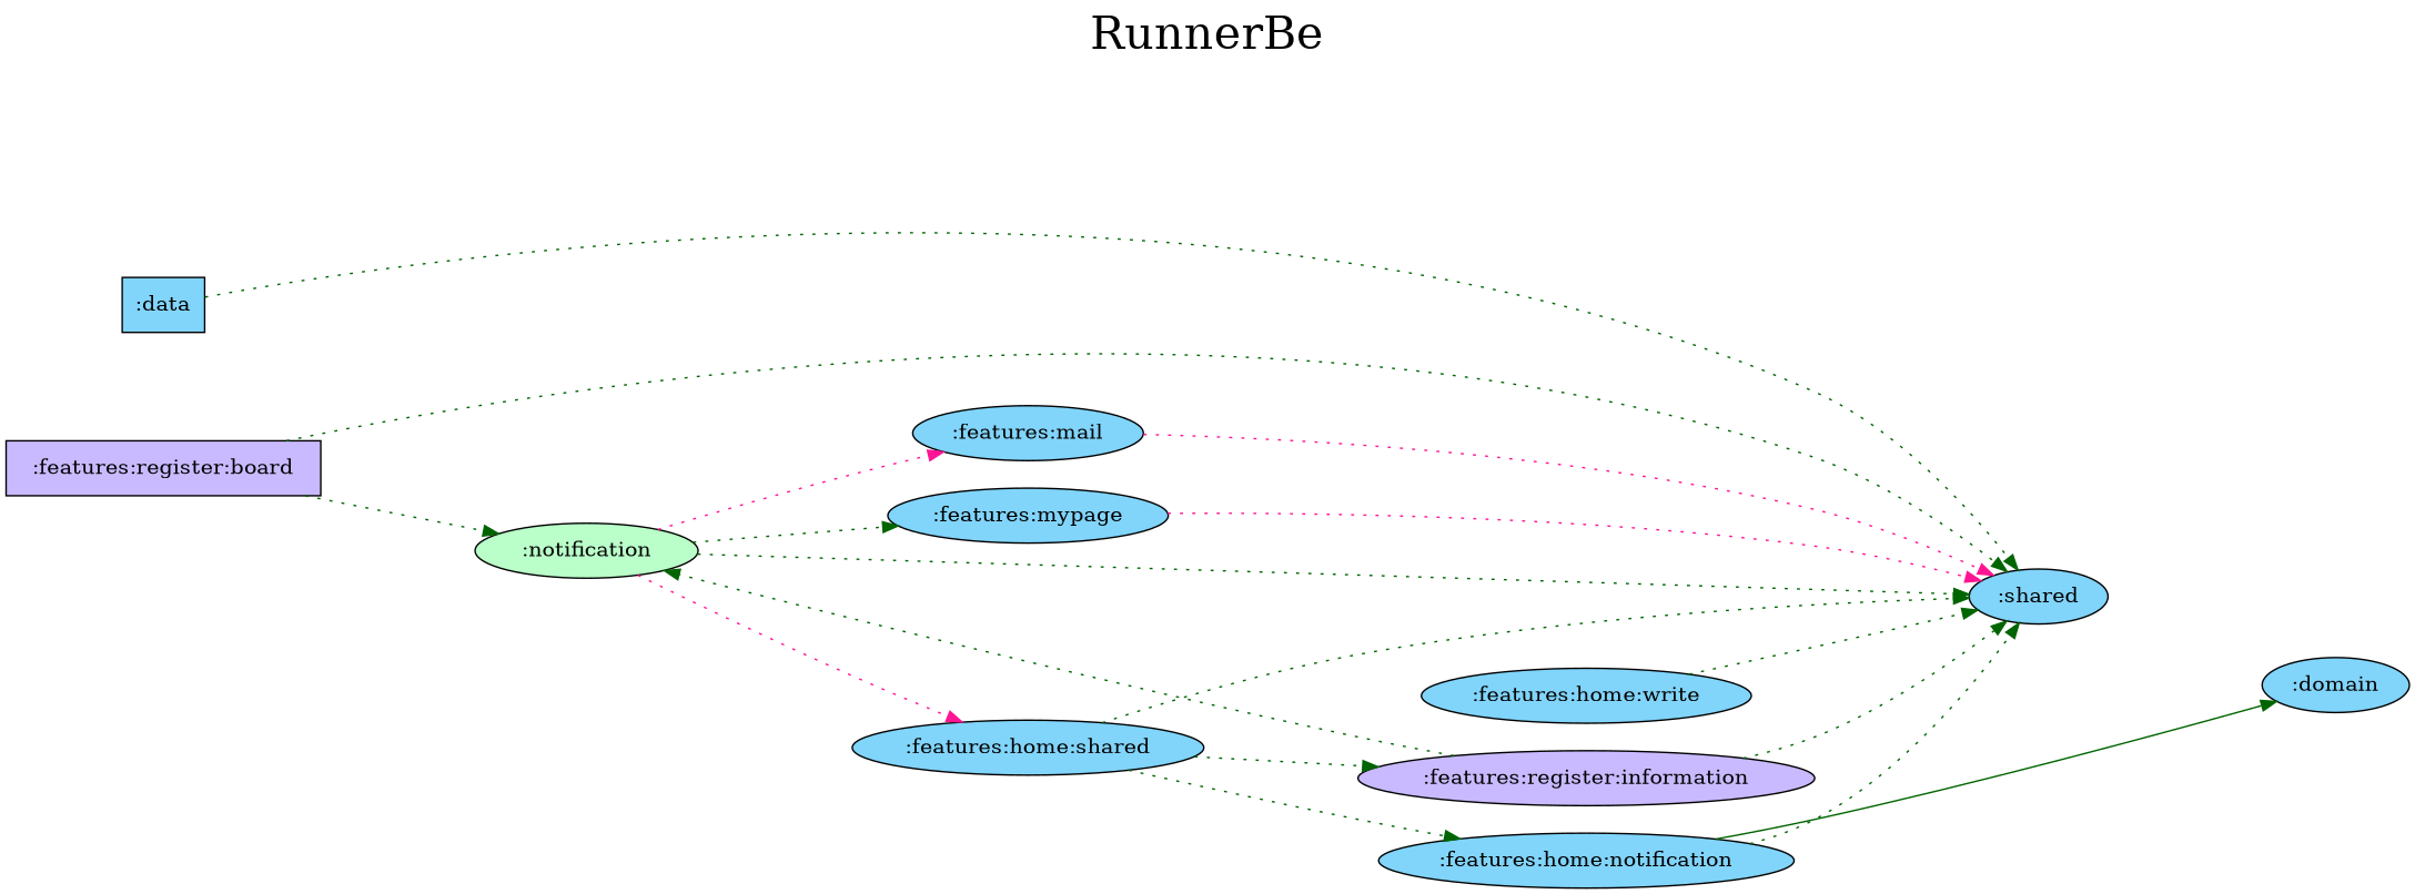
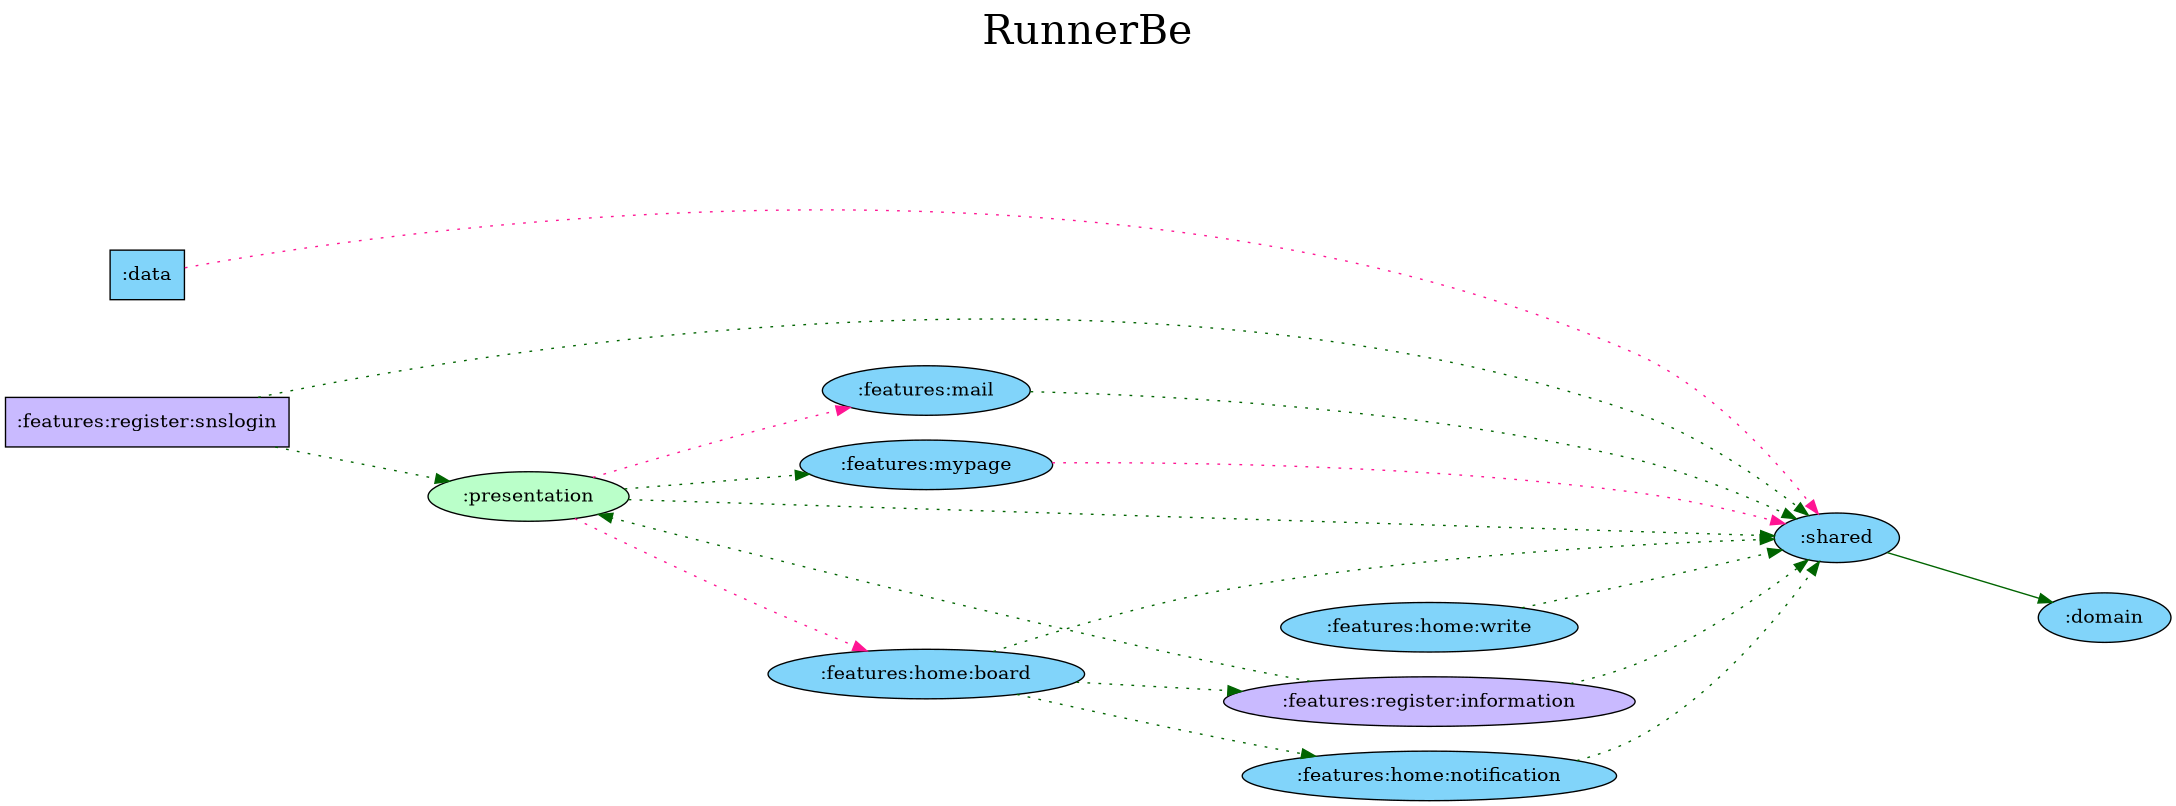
  digraph {
    fontsize=30
    label="RunnerBe\n "
    labelloc=t
    rankdir=LR
    ranksep=1.4
    node [fillcolor="#81D4FA" style=filled]
    edge [color=darkgreen style=dotted]
    ":data" [shape=box]
-   ":features:register:snslogin" [fillcolor="#c9baff" shape=box label=":features:register:board"]
+   ":features:register:snslogin" [fillcolor="#c9baff" shape=box]
    ":shared"
-   ":presentation" [fillcolor="#baffc9" label=":notification"]
+   ":presentation" [fillcolor="#baffc9"]
    ":domain"
-   ":features:home:board" [label=":features:home:shared"]
+   ":features:home:board"
    ":features:home:notification"
    ":features:register:information" [fillcolor="#c9baff"]
    ":features:home:write"
    ":features:mail"
    ":features:mypage"
    subgraph sub_1 {
      rank=same
      ":data"
      ":features:register:snslogin"
    }
-   ":data" -> ":shared"
+   ":data" -> ":shared" [color=deeppink]
    ":features:register:snslogin" -> ":shared"
    ":features:register:snslogin" -> ":presentation"
-   ":features:home:notification" -> ":domain" [style=""]
+   ":shared" -> ":domain" [style=""]
    ":presentation" -> ":shared"
    ":presentation" -> ":features:home:board" [color=deeppink]
    ":presentation" -> ":features:mail" [color=deeppink]
    ":presentation" -> ":features:mypage"
    ":features:home:board" -> ":shared"
    ":features:home:board" -> ":features:home:notification"
    ":features:home:board" -> ":features:register:information"
    ":features:home:notification" -> ":shared"
    ":features:register:information" -> ":shared"
    ":features:register:information" -> ":presentation"
    ":features:home:write" -> ":shared"
-   ":features:mail" -> ":shared" [color=deeppink]
+   ":features:mail" -> ":shared"
    ":features:mypage" -> ":shared" [color=deeppink]
  }
